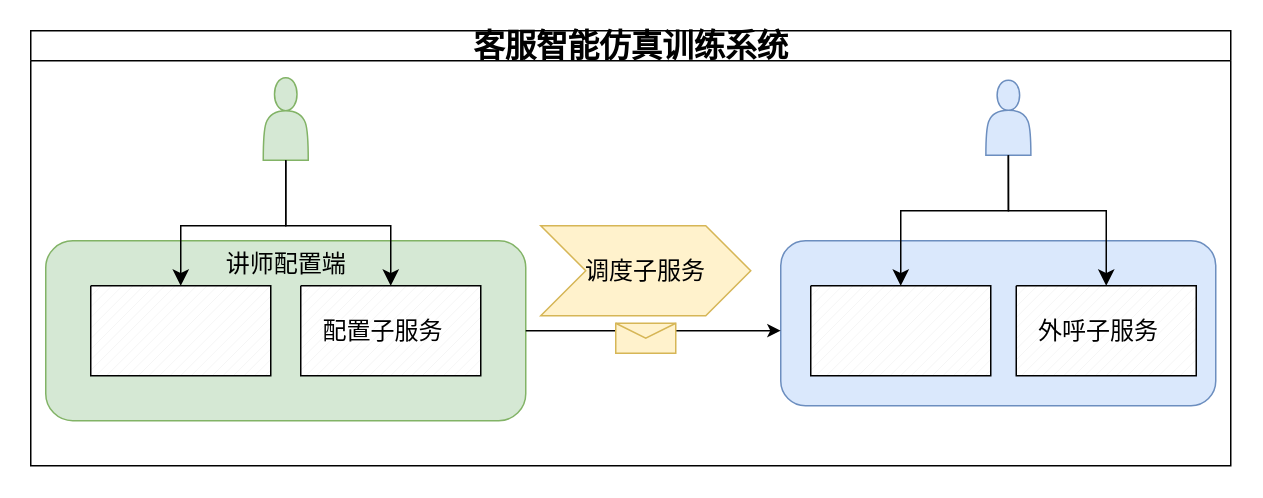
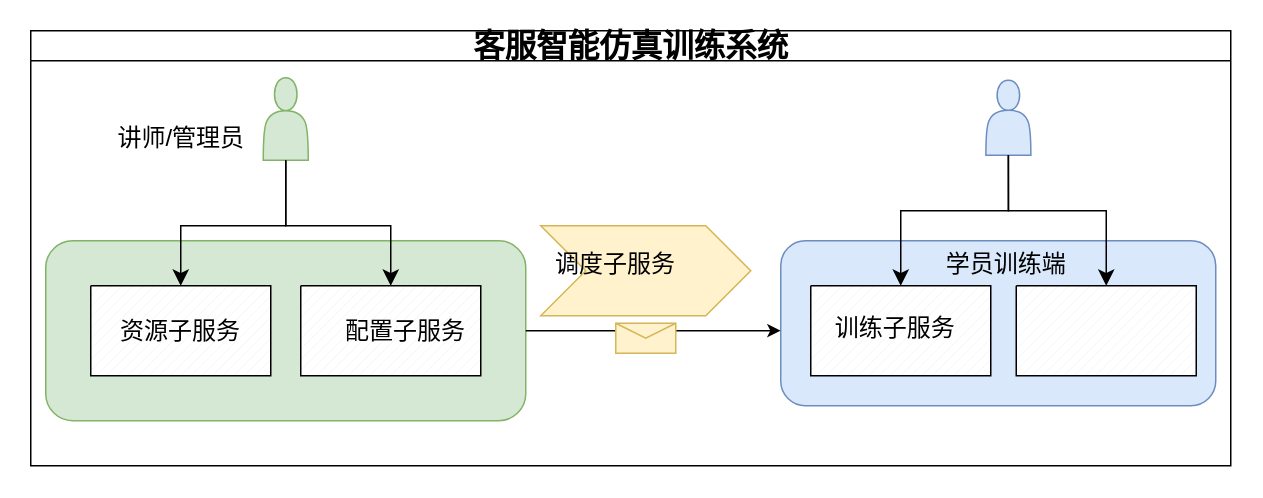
  <mxCell id="0" />
  <mxCell id="1" parent="0" />
  <mxCell id="2" value="客服智能仿真训练系统" style="swimlane;html=1;startSize=20;horizontal=1;containerType=tree;glass=0;fontSize=21;" parent="1" vertex="1"><mxGeometry x="20" y="20" width="800" height="290" as="geometry"><mxRectangle x="40" y="70" width="160" height="30" as="alternateBounds" /></mxGeometry></mxCell>
  <mxCell id="3" value="" style="html=1;shadow=0;dashed=0;align=center;verticalAlign=middle;shape=mxgraph.arrows2.arrow;dy=0;dx=30;notch=30;fillColor=#fff2cc;strokeColor=#d6b656;fontSize=16;" parent="2" vertex="1"><mxGeometry x="340" y="130" width="140" height="60" as="geometry" /></mxCell>
  <mxCell id="4" value="" style="rounded=1;whiteSpace=wrap;html=1;fillColor=#dae8fc;strokeColor=#6c8ebf;fontSize=16;" parent="2" vertex="1"><mxGeometry x="500" y="140" width="290" height="110" as="geometry" /></mxCell>
- <mxCell id="5" value="调度子服务" style="text;html=1;align=center;verticalAlign=middle;whiteSpace=wrap;rounded=0;fontSize=16;" parent="2" vertex="1"><mxGeometry x="365" y="145" width="90" height="30" as="geometry" /></mxCell>
+ <mxCell id="5" value="调度子服务" style="text;html=1;align=center;verticalAlign=middle;whiteSpace=wrap;rounded=0;fontSize=16;" parent="2" vertex="1"><mxGeometry x="345" y="140" width="90" height="30" as="geometry" /></mxCell>
  <mxCell id="6" value="" style="verticalLabelPosition=bottom;verticalAlign=top;html=1;shape=mxgraph.basic.patternFillRect;fillStyle=diag;step=5;fillStrokeWidth=0.2;fillStrokeColor=#dddddd;fontSize=16;" parent="2" vertex="1"><mxGeometry x="520" y="170" width="120" height="60" as="geometry" /></mxCell>
+ <mxCell id="7" value="训练子服务" style="text;html=1;align=center;verticalAlign=middle;whiteSpace=wrap;rounded=0;fontSize=16;" parent="2" vertex="1"><mxGeometry x="530" y="180" width="93" height="35" as="geometry" /></mxCell>
  <mxCell id="8" value="" style="verticalLabelPosition=bottom;verticalAlign=top;html=1;shape=mxgraph.basic.patternFillRect;fillStyle=diag;step=5;fillStrokeWidth=0.2;fillStrokeColor=#dddddd;fontSize=16;" parent="2" vertex="1"><mxGeometry x="657" y="170" width="120" height="60" as="geometry" /></mxCell>
- <mxCell id="9" value="外呼子服务" style="text;html=1;align=center;verticalAlign=middle;whiteSpace=wrap;rounded=0;fontSize=16;" parent="2" vertex="1"><mxGeometry x="667" y="185" width="90" height="30" as="geometry" /></mxCell>
  <mxCell id="10" value="" style="shape=actor;whiteSpace=wrap;html=1;fillColor=#d5e8d4;strokeColor=#82b366;fontSize=16;" parent="2" vertex="1"><mxGeometry x="155" y="31.25" width="30" height="55" as="geometry" /></mxCell>
  <mxCell id="11" value="" style="shape=actor;whiteSpace=wrap;html=1;fillColor=#dae8fc;strokeColor=#6c8ebf;fontSize=16;" parent="2" vertex="1"><mxGeometry x="636.75" y="33" width="30" height="50" as="geometry" /></mxCell>
+ <mxCell id="12" value="学员训练端" style="text;html=1;align=center;verticalAlign=middle;resizable=0;points=[];autosize=1;strokeColor=none;fillColor=none;fontSize=16;" parent="2" vertex="1"><mxGeometry x="600" y="140" width="100" height="30" as="geometry" /></mxCell>
  <mxCell id="13" value="" style="rounded=1;whiteSpace=wrap;html=1;fillColor=#d5e8d4;strokeColor=#82b366;fontSize=16;" parent="2" vertex="1"><mxGeometry x="10" y="140" width="320" height="120" as="geometry" /></mxCell>
  <mxCell id="14" value="" style="verticalLabelPosition=bottom;verticalAlign=top;html=1;shape=mxgraph.basic.patternFillRect;fillStyle=diag;step=5;fillStrokeWidth=0.2;fillStrokeColor=#dddddd;fontSize=16;" parent="2" vertex="1"><mxGeometry x="40" y="170" width="120" height="60" as="geometry" /></mxCell>
+ <mxCell id="15" value="资源子服务" style="text;html=1;align=center;verticalAlign=middle;whiteSpace=wrap;rounded=0;fontSize=16;" parent="2" vertex="1"><mxGeometry x="55" y="185" width="90" height="30" as="geometry" /></mxCell>
  <mxCell id="16" value="" style="verticalLabelPosition=bottom;verticalAlign=top;html=1;shape=mxgraph.basic.patternFillRect;fillStyle=diag;step=5;fillStrokeWidth=0.2;fillStrokeColor=#dddddd;fontSize=16;" parent="2" vertex="1"><mxGeometry x="180" y="170" width="120" height="60" as="geometry" /></mxCell>
- <mxCell id="17" value="配置子服务" style="text;html=1;align=center;verticalAlign=middle;whiteSpace=wrap;rounded=0;fontSize=16;" parent="2" vertex="1"><mxGeometry x="190" y="185" width="90" height="30" as="geometry" /></mxCell>
- <mxCell id="18" value="讲师配置端" style="text;html=1;align=center;verticalAlign=middle;resizable=0;points=[];autosize=1;strokeColor=none;fillColor=none;fontSize=16;" parent="2" vertex="1"><mxGeometry x="120" y="140" width="100" height="30" as="geometry" /></mxCell>
+ <mxCell id="17" value="配置子服务" style="text;html=1;align=center;verticalAlign=middle;whiteSpace=wrap;rounded=0;fontSize=16;" parent="2" vertex="1"><mxGeometry x="205" y="185" width="90" height="30" as="geometry" /></mxCell>
  <mxCell id="19" value="" style="endArrow=classic;html=1;rounded=0;exitX=1;exitY=0.5;exitDx=0;exitDy=0;entryX=0;entryY=0.545;entryDx=0;entryDy=0;entryPerimeter=0;fontSize=16;" parent="2" source="13" target="4" edge="1"><mxGeometry relative="1" as="geometry"><mxPoint x="340" y="240" as="sourcePoint" /><mxPoint x="490" y="200" as="targetPoint" /></mxGeometry></mxCell>
  <mxCell id="20" value="" style="shape=message;html=1;outlineConnect=0;fillColor=#fff2cc;strokeColor=#d6b656;fontSize=16;" parent="19" vertex="1"><mxGeometry width="40" height="20" relative="1" as="geometry"><mxPoint x="-25" y="-5" as="offset" /></mxGeometry></mxCell>
+ <mxCell id="21" value="讲师/管理员" style="text;html=1;align=center;verticalAlign=middle;resizable=0;points=[];autosize=1;strokeColor=none;fillColor=none;fontSize=16;" parent="2" vertex="1"><mxGeometry x="45" y="56.25" width="110" height="30" as="geometry" /></mxCell>
  <mxCell id="22" value="" style="edgeStyle=segmentEdgeStyle;endArrow=classic;html=1;curved=0;rounded=0;endSize=8;startSize=8;exitX=0.5;exitY=1;exitDx=0;exitDy=0;entryX=0.5;entryY=0;entryDx=0;entryDy=0;entryPerimeter=0;fontSize=16;" parent="2" source="10" target="16" edge="1"><mxGeometry width="50" height="50" relative="1" as="geometry"><mxPoint x="190" y="110" as="sourcePoint" /><mxPoint x="240" y="60" as="targetPoint" /><Array as="points"><mxPoint x="170" y="130" /><mxPoint x="240" y="130" /></Array></mxGeometry></mxCell>
  <mxCell id="23" value="" style="edgeStyle=elbowEdgeStyle;elbow=vertical;endArrow=classic;html=1;curved=0;rounded=0;endSize=8;startSize=8;exitX=0.5;exitY=1;exitDx=0;exitDy=0;entryX=0.5;entryY=0;entryDx=0;entryDy=0;entryPerimeter=0;fontSize=16;" parent="2" source="10" target="14" edge="1"><mxGeometry width="50" height="50" relative="1" as="geometry"><mxPoint x="90" y="140" as="sourcePoint" /><mxPoint x="140" y="90" as="targetPoint" /><Array as="points"><mxPoint x="130" y="130" /></Array></mxGeometry></mxCell>
  <mxCell id="24" value="" style="edgeStyle=segmentEdgeStyle;endArrow=classic;html=1;curved=0;rounded=0;endSize=8;startSize=8;exitX=0.5;exitY=1;exitDx=0;exitDy=0;entryX=0.5;entryY=0;entryDx=0;entryDy=0;entryPerimeter=0;fontSize=16;" parent="2" source="11" target="8" edge="1"><mxGeometry width="50" height="50" relative="1" as="geometry"><mxPoint x="657" y="86.25" as="sourcePoint" /><mxPoint x="725.25" y="43.25" as="targetPoint" /><Array as="points"><mxPoint x="652" y="120" /><mxPoint x="717" y="120" /></Array></mxGeometry></mxCell>
  <mxCell id="25" value="" style="edgeStyle=segmentEdgeStyle;endArrow=classic;html=1;curved=0;rounded=0;endSize=8;startSize=8;exitX=0.5;exitY=1;exitDx=0;exitDy=0;entryX=0.5;entryY=0;entryDx=0;entryDy=0;entryPerimeter=0;fontSize=16;" parent="2" source="11" target="6" edge="1"><mxGeometry width="50" height="50" relative="1" as="geometry"><mxPoint x="620" y="370" as="sourcePoint" /><mxPoint x="670" y="320" as="targetPoint" /><Array as="points"><mxPoint x="652" y="120" /><mxPoint x="580" y="120" /></Array></mxGeometry></mxCell>
